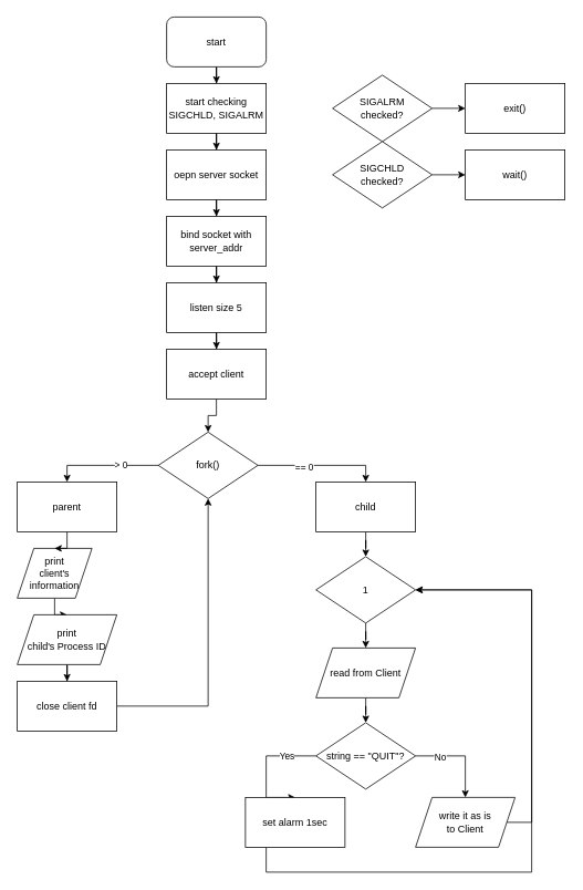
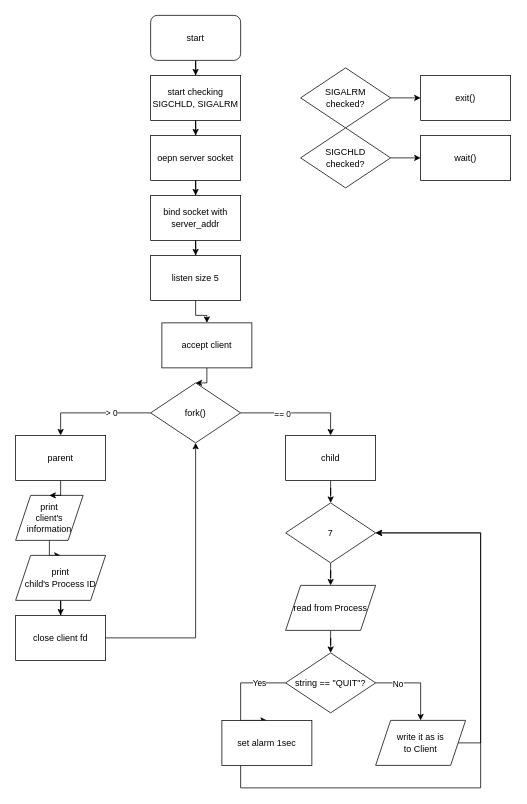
  <mxCell id="0" />
  <mxCell id="1" parent="0" />
  <mxCell id="2" value="" style="edgeStyle=orthogonalEdgeStyle;rounded=0;orthogonalLoop=1;jettySize=auto;html=1;" edge="1" parent="1" source="3" target="5"><mxGeometry relative="1" as="geometry" /></mxCell>
  <mxCell id="3" value="start" style="rounded=1;whiteSpace=wrap;html=1;" vertex="1" parent="1"><mxGeometry x="200" y="20" width="120" height="60" as="geometry" /></mxCell>
  <mxCell id="4" value="" style="edgeStyle=orthogonalEdgeStyle;rounded=0;orthogonalLoop=1;jettySize=auto;html=1;" edge="1" parent="1" source="5" target="7"><mxGeometry relative="1" as="geometry" /></mxCell>
  <mxCell id="5" value="start checking&lt;br&gt;SIGCHLD, SIGALRM" style="rounded=0;whiteSpace=wrap;html=1;" vertex="1" parent="1"><mxGeometry x="200" y="100" width="120" height="60" as="geometry" /></mxCell>
  <mxCell id="6" value="" style="edgeStyle=orthogonalEdgeStyle;rounded=0;orthogonalLoop=1;jettySize=auto;html=1;" edge="1" parent="1" source="7" target="9"><mxGeometry relative="1" as="geometry" /></mxCell>
  <mxCell id="7" value="oepn server socket" style="rounded=0;whiteSpace=wrap;html=1;" vertex="1" parent="1"><mxGeometry x="200" y="180" width="120" height="60" as="geometry" /></mxCell>
  <mxCell id="8" value="" style="edgeStyle=orthogonalEdgeStyle;rounded=0;orthogonalLoop=1;jettySize=auto;html=1;" edge="1" parent="1" source="9" target="11"><mxGeometry relative="1" as="geometry" /></mxCell>
  <mxCell id="9" value="bind socket with server_addr" style="whiteSpace=wrap;html=1;" vertex="1" parent="1"><mxGeometry x="200" y="260" width="120" height="60" as="geometry" /></mxCell>
  <mxCell id="10" value="" style="edgeStyle=orthogonalEdgeStyle;rounded=0;orthogonalLoop=1;jettySize=auto;html=1;" edge="1" parent="1" source="11" target="13"><mxGeometry relative="1" as="geometry" /></mxCell>
  <mxCell id="11" value="listen size 5" style="whiteSpace=wrap;html=1;" vertex="1" parent="1"><mxGeometry x="200" y="340" width="120" height="60" as="geometry" /></mxCell>
  <mxCell id="12" value="" style="edgeStyle=orthogonalEdgeStyle;rounded=0;orthogonalLoop=1;jettySize=auto;html=1;" edge="1" parent="1" source="13" target="18"><mxGeometry relative="1" as="geometry" /></mxCell>
- <mxCell id="13" value="accept client" style="rounded=0;whiteSpace=wrap;html=1;" vertex="1" parent="1"><mxGeometry x="200" y="420" width="120" height="60" as="geometry" /></mxCell>
+ <mxCell id="13" value="accept client" style="rounded=0;whiteSpace=wrap;html=1;" vertex="1" parent="1"><mxGeometry x="215" y="430" width="120" height="60" as="geometry" /></mxCell>
  <mxCell id="14" style="edgeStyle=orthogonalEdgeStyle;rounded=0;orthogonalLoop=1;jettySize=auto;html=1;entryX=0.5;entryY=0;entryDx=0;entryDy=0;exitX=0;exitY=0.5;exitDx=0;exitDy=0;" edge="1" parent="1" source="18" target="24"><mxGeometry relative="1" as="geometry"><mxPoint x="160" y="550" as="sourcePoint" /><mxPoint x="80" y="520" as="targetPoint" /></mxGeometry></mxCell>
  <mxCell id="15" value="&amp;gt; 0" style="edgeLabel;html=1;align=center;verticalAlign=middle;resizable=0;points=[];" vertex="1" connectable="0" parent="14"><mxGeometry x="-0.291" y="-1" relative="1" as="geometry"><mxPoint as="offset" /></mxGeometry></mxCell>
  <mxCell id="16" style="edgeStyle=orthogonalEdgeStyle;rounded=0;orthogonalLoop=1;jettySize=auto;html=1;entryX=0.5;entryY=0;entryDx=0;entryDy=0;exitX=1;exitY=0.5;exitDx=0;exitDy=0;" edge="1" parent="1" source="18" target="28"><mxGeometry relative="1" as="geometry"><mxPoint x="360" y="550" as="sourcePoint" /></mxGeometry></mxCell>
  <mxCell id="17" value="== 0" style="edgeLabel;html=1;align=center;verticalAlign=middle;resizable=0;points=[];" vertex="1" connectable="0" parent="16"><mxGeometry x="-0.273" relative="1" as="geometry"><mxPoint y="1" as="offset" /></mxGeometry></mxCell>
- <mxCell id="18" value="fork()" style="rhombus;whiteSpace=wrap;html=1;" vertex="1" parent="1"><mxGeometry x="190" y="520" width="120" height="80" as="geometry" /></mxCell>
+ <mxCell id="18" value="fork()" style="rhombus;whiteSpace=wrap;html=1;" vertex="1" parent="1"><mxGeometry x="200" y="510" width="120" height="80" as="geometry" /></mxCell>
  <mxCell id="19" value="" style="edgeStyle=orthogonalEdgeStyle;rounded=0;orthogonalLoop=1;jettySize=auto;html=1;" edge="1" parent="1" source="20" target="22"><mxGeometry relative="1" as="geometry" /></mxCell>
  <mxCell id="20" value="print&lt;div&gt;client's information&lt;/div&gt;" style="shape=parallelogram;perimeter=parallelogramPerimeter;whiteSpace=wrap;html=1;fixedSize=1;" vertex="1" parent="1"><mxGeometry x="20" y="660" width="90" height="60" as="geometry" /></mxCell>
  <mxCell id="21" value="" style="edgeStyle=orthogonalEdgeStyle;rounded=0;orthogonalLoop=1;jettySize=auto;html=1;" edge="1" parent="1" source="22" target="26"><mxGeometry relative="1" as="geometry" /></mxCell>
  <mxCell id="22" value="print&lt;div&gt;child's Process ID&lt;/div&gt;" style="shape=parallelogram;perimeter=parallelogramPerimeter;whiteSpace=wrap;html=1;fixedSize=1;" vertex="1" parent="1"><mxGeometry x="20" y="740" width="120" height="60" as="geometry" /></mxCell>
  <mxCell id="23" style="edgeStyle=orthogonalEdgeStyle;rounded=0;orthogonalLoop=1;jettySize=auto;html=1;" edge="1" parent="1" source="24" target="20"><mxGeometry relative="1" as="geometry" /></mxCell>
  <mxCell id="24" value="parent" style="rounded=0;whiteSpace=wrap;html=1;" vertex="1" parent="1"><mxGeometry x="20" y="580" width="120" height="60" as="geometry" /></mxCell>
  <mxCell id="25" style="edgeStyle=orthogonalEdgeStyle;rounded=0;orthogonalLoop=1;jettySize=auto;html=1;entryX=0.5;entryY=1;entryDx=0;entryDy=0;" edge="1" parent="1" source="26" target="18"><mxGeometry relative="1" as="geometry" /></mxCell>
  <mxCell id="26" value="close client fd" style="rounded=0;whiteSpace=wrap;html=1;" vertex="1" parent="1"><mxGeometry x="20" y="820" width="120" height="60" as="geometry" /></mxCell>
  <mxCell id="27" value="" style="edgeStyle=orthogonalEdgeStyle;rounded=0;orthogonalLoop=1;jettySize=auto;html=1;" edge="1" parent="1" source="28" target="30"><mxGeometry relative="1" as="geometry" /></mxCell>
  <mxCell id="28" value="child" style="rounded=0;whiteSpace=wrap;html=1;" vertex="1" parent="1"><mxGeometry x="380" y="580" width="120" height="60" as="geometry" /></mxCell>
  <mxCell id="29" value="" style="edgeStyle=orthogonalEdgeStyle;rounded=0;orthogonalLoop=1;jettySize=auto;html=1;" edge="1" parent="1" source="30" target="32"><mxGeometry relative="1" as="geometry" /></mxCell>
- <mxCell id="30" value="1" style="rhombus;whiteSpace=wrap;html=1;" vertex="1" parent="1"><mxGeometry x="380" y="670" width="120" height="80" as="geometry" /></mxCell>
+ <mxCell id="30" value="7" style="rhombus;whiteSpace=wrap;html=1;" vertex="1" parent="1"><mxGeometry x="380" y="670" width="120" height="80" as="geometry" /></mxCell>
  <mxCell id="31" value="" style="edgeStyle=orthogonalEdgeStyle;rounded=0;orthogonalLoop=1;jettySize=auto;html=1;" edge="1" parent="1" source="32" target="37"><mxGeometry relative="1" as="geometry" /></mxCell>
- <mxCell id="32" value="read from Client" style="shape=parallelogram;perimeter=parallelogramPerimeter;whiteSpace=wrap;html=1;fixedSize=1;" vertex="1" parent="1"><mxGeometry x="380" y="780" width="120" height="60" as="geometry" /></mxCell>
+ <mxCell id="32" value="read from Process" style="shape=parallelogram;perimeter=parallelogramPerimeter;whiteSpace=wrap;html=1;fixedSize=1;" vertex="1" parent="1"><mxGeometry x="380" y="780" width="120" height="60" as="geometry" /></mxCell>
  <mxCell id="33" style="edgeStyle=orthogonalEdgeStyle;rounded=0;orthogonalLoop=1;jettySize=auto;html=1;entryX=0.5;entryY=0;entryDx=0;entryDy=0;" edge="1" parent="1" source="37" target="39"><mxGeometry relative="1" as="geometry"><Array as="points"><mxPoint x="560" y="910" /></Array></mxGeometry></mxCell>
  <mxCell id="34" value="No" style="edgeLabel;html=1;align=center;verticalAlign=middle;resizable=0;points=[];" vertex="1" connectable="0" parent="33"><mxGeometry x="-0.473" relative="1" as="geometry"><mxPoint y="1" as="offset" /></mxGeometry></mxCell>
  <mxCell id="35" style="edgeStyle=orthogonalEdgeStyle;rounded=0;orthogonalLoop=1;jettySize=auto;html=1;entryX=0.5;entryY=0;entryDx=0;entryDy=0;" edge="1" parent="1" source="37" target="41"><mxGeometry relative="1" as="geometry"><Array as="points"><mxPoint x="320" y="910" /></Array></mxGeometry></mxCell>
  <mxCell id="36" value="Yes" style="edgeLabel;html=1;align=center;verticalAlign=middle;resizable=0;points=[];" vertex="1" connectable="0" parent="35"><mxGeometry x="-0.509" relative="1" as="geometry"><mxPoint as="offset" /></mxGeometry></mxCell>
  <mxCell id="37" value="string == &quot;QUIT&quot;?" style="rhombus;whiteSpace=wrap;html=1;" vertex="1" parent="1"><mxGeometry x="380" y="870" width="120" height="80" as="geometry" /></mxCell>
  <mxCell id="38" style="edgeStyle=orthogonalEdgeStyle;rounded=0;orthogonalLoop=1;jettySize=auto;html=1;entryX=1;entryY=0.5;entryDx=0;entryDy=0;" edge="1" parent="1" source="39" target="30"><mxGeometry relative="1" as="geometry"><Array as="points"><mxPoint x="640" y="990" /><mxPoint x="640" y="710" /></Array></mxGeometry></mxCell>
  <mxCell id="39" value="write it as is&lt;br&gt;to Client" style="shape=parallelogram;perimeter=parallelogramPerimeter;whiteSpace=wrap;html=1;fixedSize=1;" vertex="1" parent="1"><mxGeometry x="500" y="960" width="120" height="60" as="geometry" /></mxCell>
  <mxCell id="40" style="edgeStyle=orthogonalEdgeStyle;rounded=0;orthogonalLoop=1;jettySize=auto;html=1;entryX=1;entryY=0.5;entryDx=0;entryDy=0;" edge="1" parent="1" source="41" target="30"><mxGeometry relative="1" as="geometry"><mxPoint x="620" y="740" as="targetPoint" /><Array as="points"><mxPoint x="320" y="1050" /><mxPoint x="640" y="1050" /><mxPoint x="640" y="710" /></Array></mxGeometry></mxCell>
  <mxCell id="41" value="set alarm 1sec" style="rounded=0;whiteSpace=wrap;html=1;" vertex="1" parent="1"><mxGeometry x="295" y="960" width="120" height="60" as="geometry" /></mxCell>
  <mxCell id="42" value="" style="edgeStyle=orthogonalEdgeStyle;rounded=0;orthogonalLoop=1;jettySize=auto;html=1;" edge="1" parent="1" source="43" target="44"><mxGeometry relative="1" as="geometry" /></mxCell>
  <mxCell id="43" value="SIGALRM&lt;div&gt;checked?&lt;/div&gt;" style="rhombus;whiteSpace=wrap;html=1;" vertex="1" parent="1"><mxGeometry x="400" y="90" width="120" height="80" as="geometry" /></mxCell>
  <mxCell id="44" value="exit()" style="whiteSpace=wrap;html=1;" vertex="1" parent="1"><mxGeometry x="560" y="100" width="120" height="60" as="geometry" /></mxCell>
  <mxCell id="45" value="" style="edgeStyle=orthogonalEdgeStyle;rounded=0;orthogonalLoop=1;jettySize=auto;html=1;" edge="1" parent="1" source="46" target="47"><mxGeometry relative="1" as="geometry" /></mxCell>
  <mxCell id="46" value="SIGCHLD&lt;div&gt;checked?&lt;/div&gt;" style="rhombus;whiteSpace=wrap;html=1;" vertex="1" parent="1"><mxGeometry x="400" y="170" width="120" height="80" as="geometry" /></mxCell>
  <mxCell id="47" value="wait()" style="whiteSpace=wrap;html=1;" vertex="1" parent="1"><mxGeometry x="560" y="180" width="120" height="60" as="geometry" /></mxCell>
